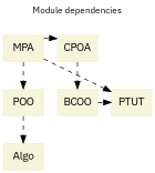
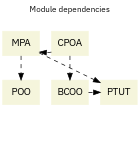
  digraph {
    fontname="IBM Plex Sans"
    fontsize=12
    label="Module dependencies"
    labeljust=c
    labelloc=t
    node [color=beige fontname="IBM Plex Sans" shape=rectangle style=filled]
    edge [fontname="IBM Plex Sans" style=dashed]
    POO
    BCOO
    PTUT
    MPA
    CPOA
-   Algo
    subgraph sub_1 {
      rank=same
      POO
      BCOO
      PTUT
    }
    subgraph sub_2 {
      rank=same
      MPA
      CPOA
    }
-   POO -> Algo
    BCOO -> PTUT
    MPA -> POO
    MPA -> PTUT
    CPOA -> BCOO
-   MPA -> CPOA
+   CPOA -> MPA
  }
